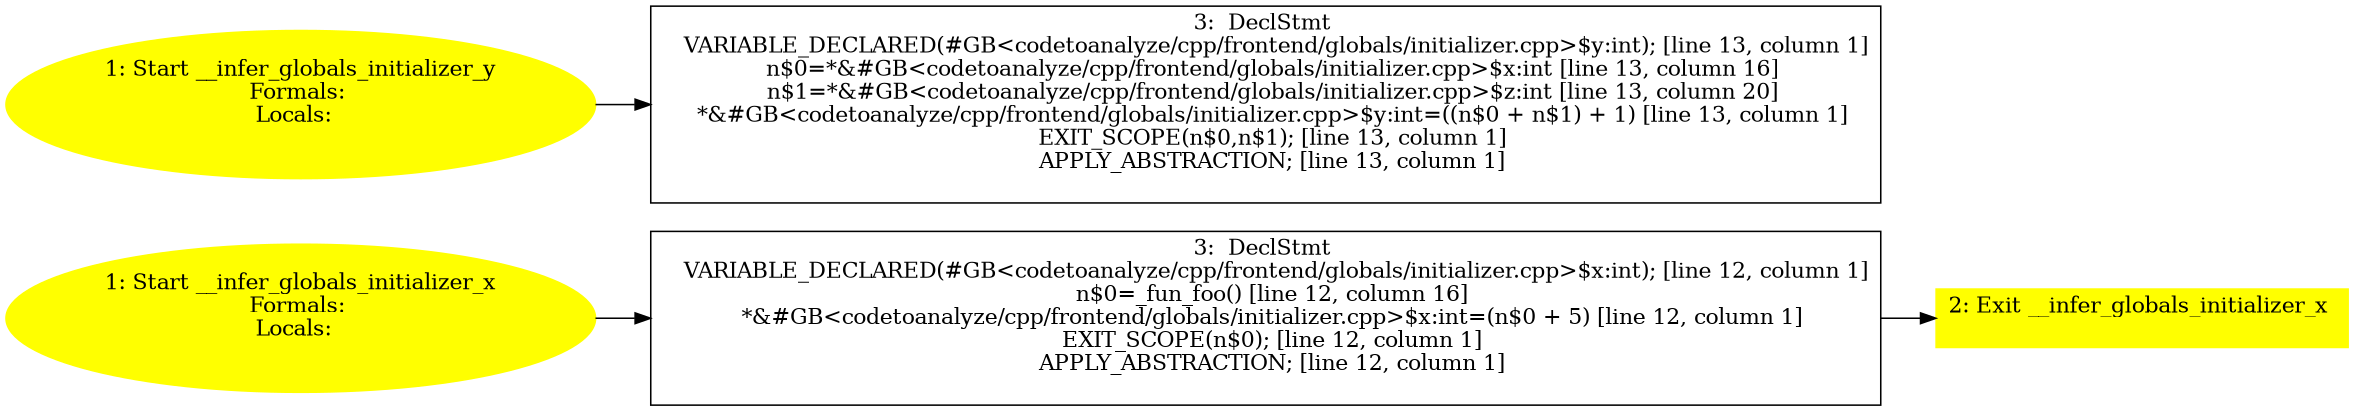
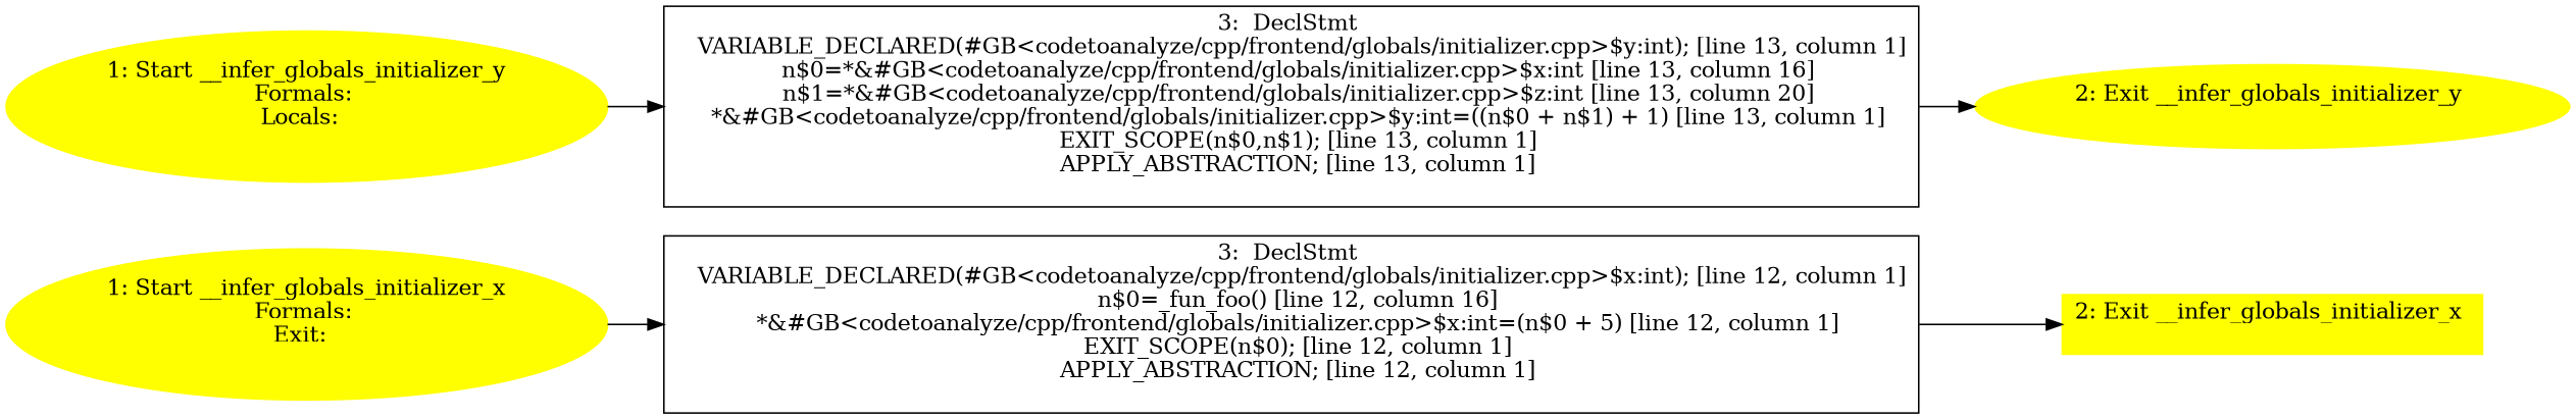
  digraph {
    rankdir=LR
    node [color=yellow style=filled]
-   n1 [label="1: Start __infer_globals_initializer_x\nFormals: \nLocals:  \n  "]
+   n1 [label="1: Start __infer_globals_initializer_x\nFormals: \nExit:  \n  "]
    n2 [label="3:  DeclStmt \n   VARIABLE_DECLARED(#GB<codetoanalyze/cpp/frontend/globals/initializer.cpp>$x:int); [line 12, column 1]\n  n$0=_fun_foo() [line 12, column 16]\n  *&#GB<codetoanalyze/cpp/frontend/globals/initializer.cpp>$x:int=(n$0 + 5) [line 12, column 1]\n  EXIT_SCOPE(n$0); [line 12, column 1]\n  APPLY_ABSTRACTION; [line 12, column 1]\n " shape=box color="" style=""]
    n3 [label="2: Exit __infer_globals_initializer_x \n  " shape=box]
    n4 [label="1: Start __infer_globals_initializer_y\nFormals: \nLocals:  \n  "]
    n5 [label="3:  DeclStmt \n   VARIABLE_DECLARED(#GB<codetoanalyze/cpp/frontend/globals/initializer.cpp>$y:int); [line 13, column 1]\n  n$0=*&#GB<codetoanalyze/cpp/frontend/globals/initializer.cpp>$x:int [line 13, column 16]\n  n$1=*&#GB<codetoanalyze/cpp/frontend/globals/initializer.cpp>$z:int [line 13, column 20]\n  *&#GB<codetoanalyze/cpp/frontend/globals/initializer.cpp>$y:int=((n$0 + n$1) + 1) [line 13, column 1]\n  EXIT_SCOPE(n$0,n$1); [line 13, column 1]\n  APPLY_ABSTRACTION; [line 13, column 1]\n " shape=box color="" style=""]
+   n6 [label="2: Exit __infer_globals_initializer_y \n  "]
    n1 -> n2
    n2 -> n3
    n4 -> n5
+   n5 -> n6
  }
